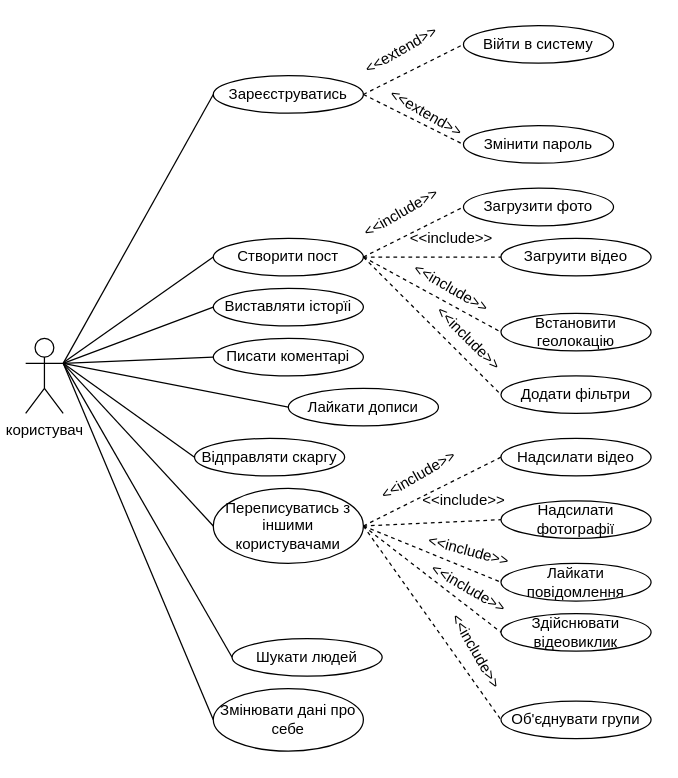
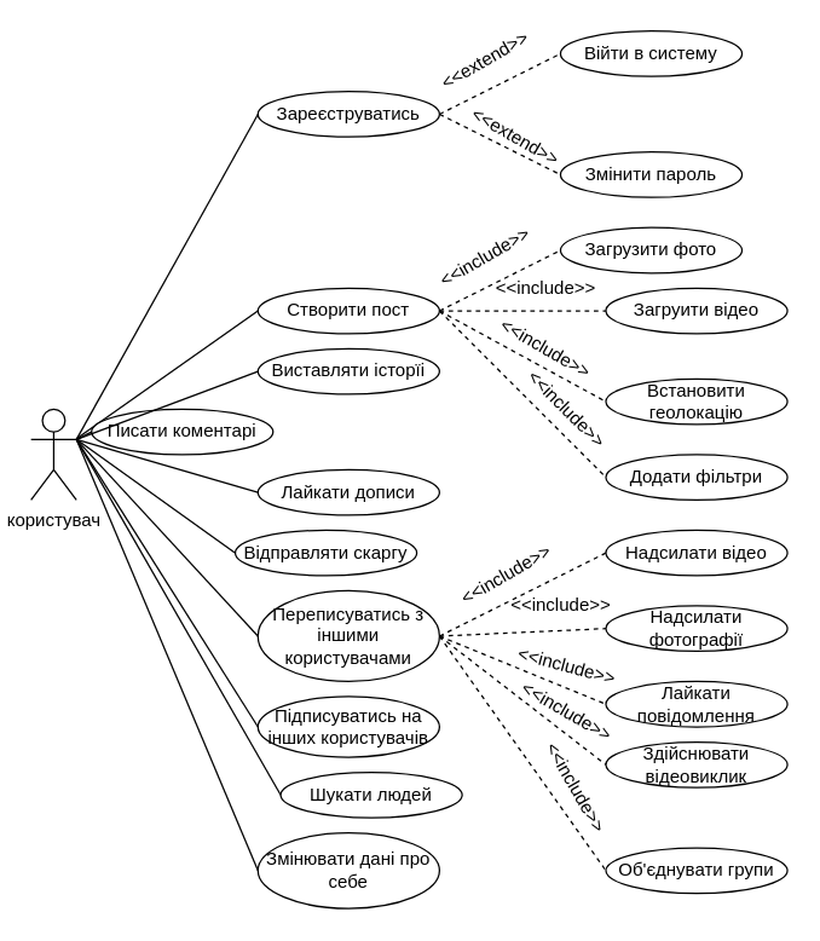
  <mxCell id="0" />
  <mxCell id="1" parent="0" />
  <mxCell id="2" value="користувач" style="shape=umlActor;verticalLabelPosition=bottom;verticalAlign=top;html=1;outlineConnect=0;" vertex="1" parent="1"><mxGeometry x="20" y="270" width="30" height="60" as="geometry" /></mxCell>
  <mxCell id="3" value="Створити пост" style="ellipse;whiteSpace=wrap;html=1;" vertex="1" parent="1"><mxGeometry x="170" y="190" width="120" height="30" as="geometry" /></mxCell>
  <mxCell id="4" value="" style="endArrow=none;html=1;rounded=0;entryX=0;entryY=0.5;entryDx=0;entryDy=0;" edge="1" parent="1" source="2" target="3"><mxGeometry width="50" height="50" relative="1" as="geometry"><mxPoint x="350" y="290" as="sourcePoint" /><mxPoint x="400" y="240" as="targetPoint" /><Array as="points" /></mxGeometry></mxCell>
  <mxCell id="5" value="Виставляти історїі" style="ellipse;whiteSpace=wrap;html=1;" vertex="1" parent="1"><mxGeometry x="170" y="230" width="120" height="30" as="geometry" /></mxCell>
- <mxCell id="6" value="Писати коментарі" style="ellipse;whiteSpace=wrap;html=1;" vertex="1" parent="1"><mxGeometry x="170" y="270" width="120" height="30" as="geometry" /></mxCell>
+ <mxCell id="6" value="Писати коментарі" style="ellipse;whiteSpace=wrap;html=1;" vertex="1" parent="1"><mxGeometry x="60" y="270" width="120" height="30" as="geometry" /></mxCell>
  <mxCell id="7" value="Війти в систему" style="ellipse;whiteSpace=wrap;html=1;" vertex="1" parent="1"><mxGeometry x="370" y="20" width="120" height="30" as="geometry" /></mxCell>
- <mxCell id="8" value="Лайкати дописи" style="ellipse;whiteSpace=wrap;html=1;" vertex="1" parent="1"><mxGeometry x="230" y="310" width="120" height="30" as="geometry" /></mxCell>
+ <mxCell id="8" value="Лайкати дописи" style="ellipse;whiteSpace=wrap;html=1;" vertex="1" parent="1"><mxGeometry x="170" y="310" width="120" height="30" as="geometry" /></mxCell>
  <mxCell id="9" value="Відправляти скаргу" style="ellipse;whiteSpace=wrap;html=1;" vertex="1" parent="1"><mxGeometry x="155" y="350" width="120" height="30" as="geometry" /></mxCell>
  <mxCell id="10" value="Переписуватись з іншими користувачами" style="ellipse;whiteSpace=wrap;html=1;" vertex="1" parent="1"><mxGeometry x="170" y="390" width="120" height="60" as="geometry" /></mxCell>
+ <mxCell id="11" value="Підписуватись на інших користувачів" style="ellipse;whiteSpace=wrap;html=1;" vertex="1" parent="1"><mxGeometry x="170" y="460" width="120" height="40" as="geometry" /></mxCell>
  <mxCell id="12" value="Шукати людей" style="ellipse;whiteSpace=wrap;html=1;" vertex="1" parent="1"><mxGeometry x="185" y="510" width="120" height="30" as="geometry" /></mxCell>
  <mxCell id="13" value="Зареєструватись" style="ellipse;whiteSpace=wrap;html=1;" vertex="1" parent="1"><mxGeometry x="170" y="60" width="120" height="30" as="geometry" /></mxCell>
  <mxCell id="14" value="" style="endArrow=none;html=1;rounded=0;entryX=0;entryY=0.5;entryDx=0;entryDy=0;" edge="1" parent="1" target="13"><mxGeometry width="50" height="50" relative="1" as="geometry"><mxPoint x="50" y="290" as="sourcePoint" /><mxPoint x="100" y="240" as="targetPoint" /></mxGeometry></mxCell>
  <mxCell id="15" value="" style="endArrow=none;html=1;rounded=0;entryX=0;entryY=0.5;entryDx=0;entryDy=0;" edge="1" parent="1" target="5"><mxGeometry width="50" height="50" relative="1" as="geometry"><mxPoint x="50" y="290" as="sourcePoint" /><mxPoint x="110" y="250" as="targetPoint" /></mxGeometry></mxCell>
  <mxCell id="16" value="" style="endArrow=none;html=1;rounded=0;entryX=0;entryY=0.5;entryDx=0;entryDy=0;exitX=1;exitY=0.333;exitDx=0;exitDy=0;exitPerimeter=0;" edge="1" parent="1" source="2" target="6"><mxGeometry width="50" height="50" relative="1" as="geometry"><mxPoint x="80" y="350" as="sourcePoint" /><mxPoint x="130" y="300" as="targetPoint" /></mxGeometry></mxCell>
  <mxCell id="17" value="" style="endArrow=none;html=1;rounded=0;entryX=0;entryY=0.5;entryDx=0;entryDy=0;" edge="1" parent="1" target="8"><mxGeometry width="50" height="50" relative="1" as="geometry"><mxPoint x="50" y="290" as="sourcePoint" /><mxPoint x="100" y="310" as="targetPoint" /></mxGeometry></mxCell>
  <mxCell id="18" value="" style="endArrow=none;html=1;rounded=0;entryX=0;entryY=0.5;entryDx=0;entryDy=0;" edge="1" parent="1" target="9"><mxGeometry width="50" height="50" relative="1" as="geometry"><mxPoint x="50" y="290" as="sourcePoint" /><mxPoint x="130" y="340" as="targetPoint" /></mxGeometry></mxCell>
  <mxCell id="19" value="" style="endArrow=none;html=1;rounded=0;entryX=0;entryY=0.5;entryDx=0;entryDy=0;" edge="1" parent="1" target="10"><mxGeometry width="50" height="50" relative="1" as="geometry"><mxPoint x="50" y="290" as="sourcePoint" /><mxPoint x="340" y="320" as="targetPoint" /></mxGeometry></mxCell>
+ <mxCell id="20" value="" style="endArrow=none;html=1;rounded=0;entryX=1;entryY=0.333;entryDx=0;entryDy=0;entryPerimeter=0;exitX=0;exitY=0.5;exitDx=0;exitDy=0;" edge="1" parent="1" source="11" target="2"><mxGeometry width="50" height="50" relative="1" as="geometry"><mxPoint x="290" y="370" as="sourcePoint" /><mxPoint x="340" y="320" as="targetPoint" /></mxGeometry></mxCell>
  <mxCell id="21" value="" style="endArrow=none;html=1;rounded=0;exitX=0;exitY=0.5;exitDx=0;exitDy=0;" edge="1" parent="1" source="12"><mxGeometry width="50" height="50" relative="1" as="geometry"><mxPoint x="290" y="370" as="sourcePoint" /><mxPoint x="50" y="290" as="targetPoint" /></mxGeometry></mxCell>
  <mxCell id="22" value="" style="endArrow=none;html=1;rounded=0;exitX=1;exitY=0.333;exitDx=0;exitDy=0;exitPerimeter=0;entryX=0;entryY=0.5;entryDx=0;entryDy=0;" edge="1" parent="1" source="2" target="23"><mxGeometry width="50" height="50" relative="1" as="geometry"><mxPoint x="290" y="340" as="sourcePoint" /><mxPoint x="170" y="530" as="targetPoint" /></mxGeometry></mxCell>
  <mxCell id="23" value="Змінювати дані про себе" style="ellipse;whiteSpace=wrap;html=1;" vertex="1" parent="1"><mxGeometry x="170" y="550" width="120" height="50" as="geometry" /></mxCell>
  <mxCell id="24" value="" style="endArrow=none;dashed=1;html=1;rounded=0;exitX=1;exitY=0.5;exitDx=0;exitDy=0;entryX=0;entryY=0.5;entryDx=0;entryDy=0;" edge="1" parent="1" source="13" target="7"><mxGeometry width="50" height="50" relative="1" as="geometry"><mxPoint x="300" y="110" as="sourcePoint" /><mxPoint x="350" y="60" as="targetPoint" /></mxGeometry></mxCell>
  <mxCell id="25" value="&amp;lt;&amp;lt;extend&amp;gt;&amp;gt;" style="text;html=1;align=center;verticalAlign=middle;resizable=0;points=[];autosize=1;strokeColor=none;fillColor=none;rotation=-30;" vertex="1" parent="1"><mxGeometry x="280" y="30" width="80" height="20" as="geometry" /></mxCell>
  <mxCell id="26" value="Змінити пароль" style="ellipse;whiteSpace=wrap;html=1;" vertex="1" parent="1"><mxGeometry x="370" y="100" width="120" height="30" as="geometry" /></mxCell>
  <mxCell id="27" value="" style="endArrow=none;dashed=1;html=1;rounded=0;exitX=1;exitY=0.5;exitDx=0;exitDy=0;entryX=0;entryY=0.5;entryDx=0;entryDy=0;" edge="1" parent="1" source="13" target="26"><mxGeometry width="50" height="50" relative="1" as="geometry"><mxPoint x="300" y="135" as="sourcePoint" /><mxPoint x="370" y="120" as="targetPoint" /></mxGeometry></mxCell>
  <mxCell id="28" value="&amp;lt;&amp;lt;extend&amp;gt;&amp;gt;" style="text;html=1;align=center;verticalAlign=middle;resizable=0;points=[];autosize=1;strokeColor=none;fillColor=none;rotation=30;" vertex="1" parent="1"><mxGeometry x="300" y="80" width="80" height="20" as="geometry" /></mxCell>
  <mxCell id="29" value="Загрузити фото" style="ellipse;whiteSpace=wrap;html=1;" vertex="1" parent="1"><mxGeometry x="370" y="150" width="120" height="30" as="geometry" /></mxCell>
  <mxCell id="30" value="Загруити відео" style="ellipse;whiteSpace=wrap;html=1;" vertex="1" parent="1"><mxGeometry x="400" y="190" width="120" height="30" as="geometry" /></mxCell>
  <mxCell id="31" value="Встановити геолокацію" style="ellipse;whiteSpace=wrap;html=1;" vertex="1" parent="1"><mxGeometry x="400" y="250" width="120" height="30" as="geometry" /></mxCell>
  <mxCell id="32" value="Додати фільтри" style="ellipse;whiteSpace=wrap;html=1;" vertex="1" parent="1"><mxGeometry x="400" y="300" width="120" height="30" as="geometry" /></mxCell>
  <mxCell id="33" value="&amp;lt;&amp;lt;include&amp;gt;&amp;gt;" style="text;html=1;align=center;verticalAlign=middle;resizable=0;points=[];autosize=1;strokeColor=none;fillColor=none;rotation=-30;" vertex="1" parent="1"><mxGeometry x="280" y="160" width="80" height="20" as="geometry" /></mxCell>
  <mxCell id="34" value="&amp;lt;&amp;lt;include&amp;gt;&amp;gt;" style="text;html=1;align=center;verticalAlign=middle;resizable=0;points=[];autosize=1;strokeColor=none;fillColor=none;rotation=0;" vertex="1" parent="1"><mxGeometry x="320" y="180" width="80" height="20" as="geometry" /></mxCell>
  <mxCell id="35" value="&amp;lt;&amp;lt;include&amp;gt;&amp;gt;" style="text;html=1;align=center;verticalAlign=middle;resizable=0;points=[];autosize=1;strokeColor=none;fillColor=none;rotation=30;" vertex="1" parent="1"><mxGeometry x="320" y="220" width="80" height="20" as="geometry" /></mxCell>
  <mxCell id="36" value="&amp;lt;&amp;lt;include&amp;gt;&amp;gt;" style="text;html=1;align=center;verticalAlign=middle;resizable=0;points=[];autosize=1;strokeColor=none;fillColor=none;rotation=45;" vertex="1" parent="1"><mxGeometry x="334" y="260" width="80" height="20" as="geometry" /></mxCell>
  <mxCell id="37" value="" style="endArrow=none;dashed=1;html=1;rounded=0;exitX=1;exitY=0.5;exitDx=0;exitDy=0;entryX=0;entryY=0.5;entryDx=0;entryDy=0;" edge="1" parent="1" source="3" target="32"><mxGeometry width="50" height="50" relative="1" as="geometry"><mxPoint x="310" y="370" as="sourcePoint" /><mxPoint x="390" y="330" as="targetPoint" /></mxGeometry></mxCell>
  <mxCell id="38" value="" style="endArrow=none;dashed=1;html=1;rounded=0;exitX=1;exitY=0.5;exitDx=0;exitDy=0;entryX=0;entryY=0.5;entryDx=0;entryDy=0;" edge="1" parent="1" source="3" target="31"><mxGeometry width="50" height="50" relative="1" as="geometry"><mxPoint x="300" y="370" as="sourcePoint" /><mxPoint x="380" y="330" as="targetPoint" /></mxGeometry></mxCell>
  <mxCell id="39" value="" style="endArrow=none;dashed=1;html=1;rounded=0;exitX=1;exitY=0.5;exitDx=0;exitDy=0;entryX=0;entryY=0.5;entryDx=0;entryDy=0;" edge="1" parent="1" source="3" target="30"><mxGeometry width="50" height="50" relative="1" as="geometry"><mxPoint x="320" y="105" as="sourcePoint" /><mxPoint x="400" y="65" as="targetPoint" /></mxGeometry></mxCell>
  <mxCell id="40" value="" style="endArrow=none;dashed=1;html=1;rounded=0;exitX=1;exitY=0.5;exitDx=0;exitDy=0;entryX=0;entryY=0.5;entryDx=0;entryDy=0;" edge="1" parent="1" source="3" target="29"><mxGeometry width="50" height="50" relative="1" as="geometry"><mxPoint x="330" y="115" as="sourcePoint" /><mxPoint x="410" y="75" as="targetPoint" /></mxGeometry></mxCell>
  <mxCell id="41" value="" style="endArrow=none;dashed=1;html=1;rounded=0;exitX=1;exitY=0.5;exitDx=0;exitDy=0;entryX=0;entryY=0.5;entryDx=0;entryDy=0;" edge="1" parent="1" source="10" target="42"><mxGeometry width="50" height="50" relative="1" as="geometry"><mxPoint x="315" y="410" as="sourcePoint" /><mxPoint x="365" y="360" as="targetPoint" /></mxGeometry></mxCell>
  <mxCell id="42" value="Надсилати відео" style="ellipse;whiteSpace=wrap;html=1;" vertex="1" parent="1"><mxGeometry x="400" y="350" width="120" height="30" as="geometry" /></mxCell>
  <mxCell id="43" value="Надсилати фотографії" style="ellipse;whiteSpace=wrap;html=1;" vertex="1" parent="1"><mxGeometry x="400" y="400" width="120" height="30" as="geometry" /></mxCell>
  <mxCell id="44" value="Лайкати повідомлення" style="ellipse;whiteSpace=wrap;html=1;" vertex="1" parent="1"><mxGeometry x="400" y="450" width="120" height="30" as="geometry" /></mxCell>
  <mxCell id="45" value="Здійснювати відеовиклик" style="ellipse;whiteSpace=wrap;html=1;" vertex="1" parent="1"><mxGeometry x="400" y="490" width="120" height="30" as="geometry" /></mxCell>
  <mxCell id="46" value="Об'єднувати групи" style="ellipse;whiteSpace=wrap;html=1;" vertex="1" parent="1"><mxGeometry x="400" y="560" width="120" height="30" as="geometry" /></mxCell>
  <mxCell id="47" value="" style="endArrow=none;dashed=1;html=1;rounded=0;exitX=1;exitY=0.5;exitDx=0;exitDy=0;entryX=0;entryY=0.5;entryDx=0;entryDy=0;" edge="1" parent="1" source="10" target="43"><mxGeometry width="50" height="50" relative="1" as="geometry"><mxPoint x="300" y="430" as="sourcePoint" /><mxPoint x="380" y="375" as="targetPoint" /></mxGeometry></mxCell>
  <mxCell id="48" value="" style="endArrow=none;dashed=1;html=1;rounded=0;exitX=1;exitY=0.5;exitDx=0;exitDy=0;entryX=0;entryY=0.5;entryDx=0;entryDy=0;" edge="1" parent="1" source="10" target="44"><mxGeometry width="50" height="50" relative="1" as="geometry"><mxPoint x="310" y="440" as="sourcePoint" /><mxPoint x="390" y="385" as="targetPoint" /></mxGeometry></mxCell>
  <mxCell id="49" value="" style="endArrow=none;dashed=1;html=1;rounded=0;exitX=1;exitY=0.5;exitDx=0;exitDy=0;entryX=0;entryY=0.5;entryDx=0;entryDy=0;" edge="1" parent="1" source="10" target="45"><mxGeometry width="50" height="50" relative="1" as="geometry"><mxPoint x="320" y="450" as="sourcePoint" /><mxPoint x="400" y="395" as="targetPoint" /></mxGeometry></mxCell>
  <mxCell id="50" value="" style="endArrow=none;dashed=1;html=1;rounded=0;exitX=1;exitY=0.5;exitDx=0;exitDy=0;entryX=0;entryY=0.5;entryDx=0;entryDy=0;" edge="1" parent="1" source="10" target="46"><mxGeometry width="50" height="50" relative="1" as="geometry"><mxPoint x="330" y="460" as="sourcePoint" /><mxPoint x="410" y="405" as="targetPoint" /></mxGeometry></mxCell>
  <mxCell id="51" value="&amp;lt;&amp;lt;include&amp;gt;&amp;gt;" style="text;html=1;align=center;verticalAlign=middle;resizable=0;points=[];autosize=1;strokeColor=none;fillColor=none;rotation=-30;" vertex="1" parent="1"><mxGeometry x="294" y="370" width="80" height="20" as="geometry" /></mxCell>
  <mxCell id="52" value="&amp;lt;&amp;lt;include&amp;gt;&amp;gt;" style="text;html=1;align=center;verticalAlign=middle;resizable=0;points=[];autosize=1;strokeColor=none;fillColor=none;rotation=0;" vertex="1" parent="1"><mxGeometry x="330" y="390" width="80" height="20" as="geometry" /></mxCell>
  <mxCell id="53" value="&amp;lt;&amp;lt;include&amp;gt;&amp;gt;" style="text;html=1;align=center;verticalAlign=middle;resizable=0;points=[];autosize=1;strokeColor=none;fillColor=none;rotation=15;" vertex="1" parent="1"><mxGeometry x="334" y="430" width="80" height="20" as="geometry" /></mxCell>
  <mxCell id="54" value="&amp;lt;&amp;lt;include&amp;gt;&amp;gt;" style="text;html=1;align=center;verticalAlign=middle;resizable=0;points=[];autosize=1;strokeColor=none;fillColor=none;rotation=30;" vertex="1" parent="1"><mxGeometry x="334" y="460" width="80" height="20" as="geometry" /></mxCell>
  <mxCell id="55" value="&amp;lt;&amp;lt;include&amp;gt;&amp;gt;" style="text;html=1;align=center;verticalAlign=middle;resizable=0;points=[];autosize=1;strokeColor=none;fillColor=none;rotation=60;" vertex="1" parent="1"><mxGeometry x="340" y="510" width="80" height="20" as="geometry" /></mxCell>
